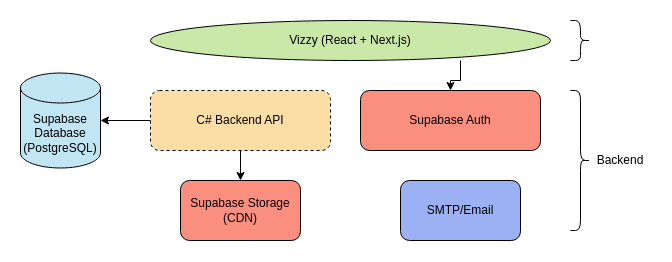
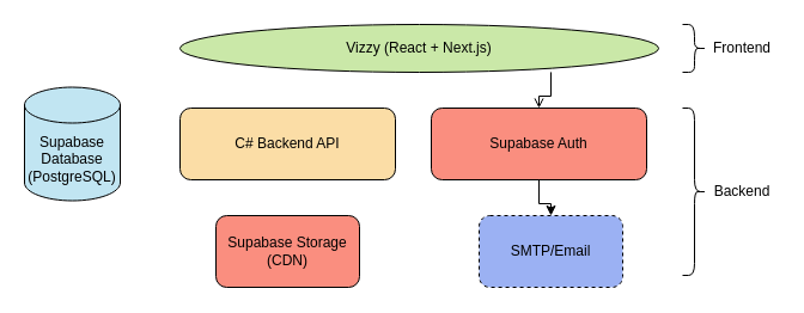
  <mxCell id="0" />
  <mxCell id="1" parent="0" />
- <mxCell id="2" style="edgeStyle=orthogonalEdgeStyle;rounded=0;orthogonalLoop=1;jettySize=auto;html=1;exitX=0.775;exitY=0.998;exitDx=0;exitDy=0;exitPerimeter=0;" edge="1" parent="1" source="3" target="7"><mxGeometry relative="1" as="geometry" /></mxCell>
+ <mxCell id="2" style="edgeStyle=orthogonalEdgeStyle;rounded=0;orthogonalLoop=1;jettySize=auto;html=1;exitX=0.775;exitY=0.998;exitDx=0;exitDy=0;exitPerimeter=0;endArrow=open;" edge="1" parent="1" source="3" target="7"><mxGeometry relative="1" as="geometry" /></mxCell>
  <mxCell id="3" value="Vizzy (React + Next.js)" style="ellipse;whiteSpace=wrap;html=1;fillColor=light-dark(#cae8a8, #ededed);" vertex="1" parent="1"><mxGeometry x="150" y="20" width="400" height="40" as="geometry" /></mxCell>
- <mxCell id="4" style="edgeStyle=orthogonalEdgeStyle;rounded=0;orthogonalLoop=1;jettySize=auto;html=1;entryX=0.5;entryY=0;entryDx=0;entryDy=0;" edge="1" parent="1" source="5" target="8"><mxGeometry relative="1" as="geometry" /></mxCell>
- <mxCell id="5" value="C# Backend API" style="rounded=1;whiteSpace=wrap;html=1;fillColor=light-dark(#fbdda6, #FEDBA7);fontColor=#000000;fillStyle=solid;dashed=1;" vertex="1" parent="1"><mxGeometry x="150" y="90" width="180" height="60" as="geometry" /></mxCell>
+ <mxCell id="5" value="C# Backend API" style="rounded=1;whiteSpace=wrap;html=1;fillColor=light-dark(#fbdda6, #FEDBA7);fontColor=#000000;fillStyle=solid;" vertex="1" parent="1"><mxGeometry x="150" y="90" width="180" height="60" as="geometry" /></mxCell>
+ <mxCell id="6" style="edgeStyle=orthogonalEdgeStyle;rounded=0;orthogonalLoop=1;jettySize=auto;html=1;" edge="1" parent="1" source="7" target="15"><mxGeometry relative="1" as="geometry" /></mxCell>
  <mxCell id="7" value="Supabase Auth" style="rounded=1;whiteSpace=wrap;html=1;fillColor=light-dark(#fa8e7f, #ededed);glass=0;shadow=0;" vertex="1" parent="1"><mxGeometry x="360" y="90" width="180" height="60" as="geometry" /></mxCell>
  <mxCell id="8" value="Supabase Storage (CDN)" style="rounded=1;whiteSpace=wrap;html=1;fillColor=light-dark(#fa8e7f, #ededed);" vertex="1" parent="1"><mxGeometry x="180" y="180" width="120" height="60" as="geometry" /></mxCell>
  <mxCell id="9" value="Supabase Database (PostgreSQL)" style="shape=cylinder3;whiteSpace=wrap;html=1;boundedLbl=1;backgroundOutline=1;size=15;fillColor=light-dark(#c1e5f2, #ededed);" vertex="1" parent="1"><mxGeometry x="20" y="72.5" width="80" height="95" as="geometry" /></mxCell>
- <mxCell id="10" style="edgeStyle=orthogonalEdgeStyle;rounded=0;orthogonalLoop=1;jettySize=auto;html=1;entryX=1;entryY=0.5;entryDx=0;entryDy=0;entryPerimeter=0;" edge="1" parent="1" source="5" target="9"><mxGeometry relative="1" as="geometry" /></mxCell>
+ <mxCell id="11" value="Frontend" style="text;html=1;align=center;verticalAlign=middle;whiteSpace=wrap;rounded=0;" vertex="1" parent="1"><mxGeometry x="590" y="25" width="60" height="30" as="geometry" /></mxCell>
  <mxCell id="12" value="Backend" style="text;html=1;align=center;verticalAlign=middle;whiteSpace=wrap;rounded=0;" vertex="1" parent="1"><mxGeometry x="590" y="145" width="60" height="30" as="geometry" /></mxCell>
  <mxCell id="13" value="" style="shape=curlyBracket;whiteSpace=wrap;html=1;rounded=1;flipH=1;labelPosition=right;verticalLabelPosition=middle;align=left;verticalAlign=middle;" vertex="1" parent="1"><mxGeometry x="570" y="20" width="20" height="40" as="geometry" /></mxCell>
  <mxCell id="14" value="" style="shape=curlyBracket;whiteSpace=wrap;html=1;rounded=1;flipH=1;labelPosition=right;verticalLabelPosition=middle;align=left;verticalAlign=middle;" vertex="1" parent="1"><mxGeometry x="570" y="90" width="20" height="140" as="geometry" /></mxCell>
- <mxCell id="15" value="SMTP/Email" style="rounded=1;whiteSpace=wrap;html=1;fillColor=light-dark(#9bb1f3, #ededed);" vertex="1" parent="1"><mxGeometry x="400" y="180" width="120" height="60" as="geometry" /></mxCell>
+ <mxCell id="15" value="SMTP/Email" style="rounded=1;whiteSpace=wrap;html=1;fillColor=light-dark(#9bb1f3, #ededed);dashed=1;" vertex="1" parent="1"><mxGeometry x="400" y="180" width="120" height="60" as="geometry" /></mxCell>
